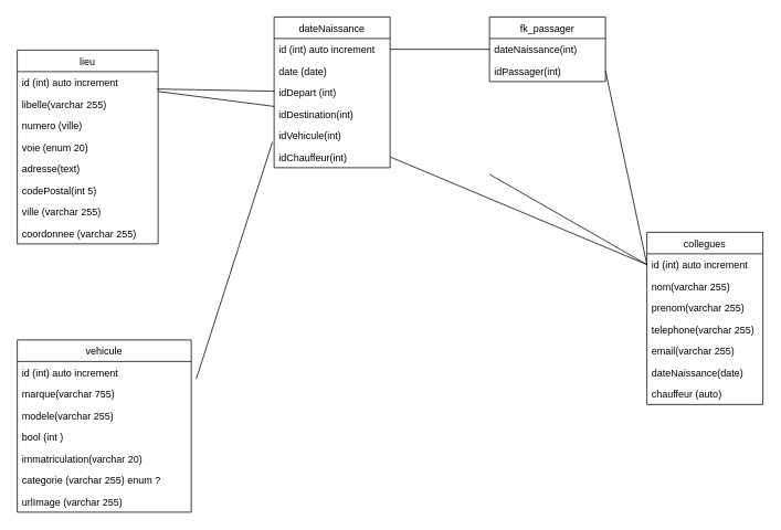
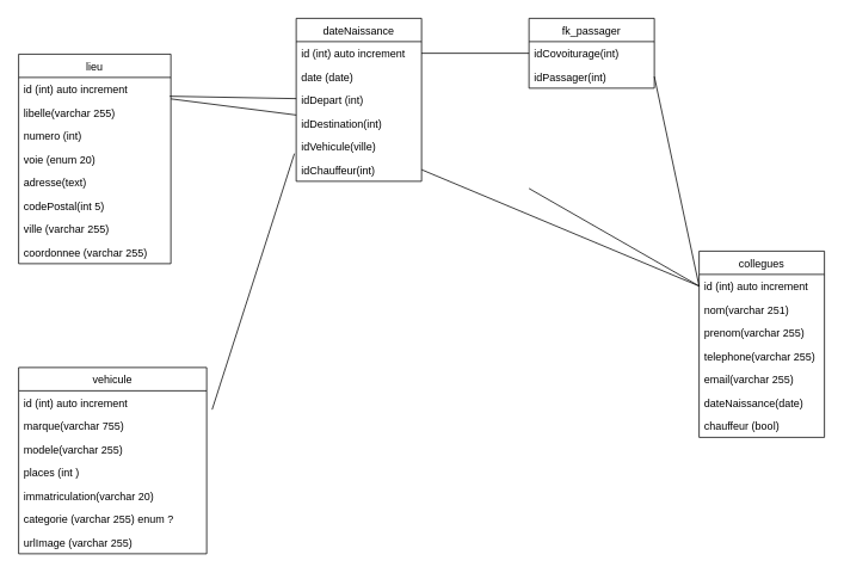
  <mxCell id="0" />
  <mxCell id="1" parent="0" />
  <mxCell id="2" value="dateNaissance" style="swimlane;fontStyle=0;childLayout=stackLayout;horizontal=1;startSize=26;fillColor=none;horizontalStack=0;resizeParent=1;resizeParentMax=0;resizeLast=0;collapsible=1;marginBottom=0;" parent="1" vertex="1"><mxGeometry x="330" y="20" width="140" height="182" as="geometry"><mxRectangle x="60" y="190" width="50" height="26" as="alternateBounds" /></mxGeometry></mxCell>
  <mxCell id="3" value="id (int) auto increment" style="text;strokeColor=none;fillColor=none;align=left;verticalAlign=top;spacingLeft=4;spacingRight=4;overflow=hidden;rotatable=0;points=[[0,0.5],[1,0.5]];portConstraint=eastwest;" parent="2" vertex="1"><mxGeometry y="26" width="140" height="26" as="geometry" /></mxCell>
  <mxCell id="4" value="date (date) " style="text;strokeColor=none;fillColor=none;align=left;verticalAlign=top;spacingLeft=4;spacingRight=4;overflow=hidden;rotatable=0;points=[[0,0.5],[1,0.5]];portConstraint=eastwest;" parent="2" vertex="1"><mxGeometry y="52" width="140" height="26" as="geometry" /></mxCell>
  <mxCell id="5" value="idDepart (int)" style="text;strokeColor=none;fillColor=none;align=left;verticalAlign=top;spacingLeft=4;spacingRight=4;overflow=hidden;rotatable=0;points=[[0,0.5],[1,0.5]];portConstraint=eastwest;" parent="2" vertex="1"><mxGeometry y="78" width="140" height="26" as="geometry" /></mxCell>
  <mxCell id="6" value="idDestination(int)" style="text;strokeColor=none;fillColor=none;align=left;verticalAlign=top;spacingLeft=4;spacingRight=4;overflow=hidden;rotatable=0;points=[[0,0.5],[1,0.5]];portConstraint=eastwest;" parent="2" vertex="1"><mxGeometry y="104" width="140" height="26" as="geometry" /></mxCell>
- <mxCell id="7" value="idVehicule(int)" style="text;strokeColor=none;fillColor=none;align=left;verticalAlign=top;spacingLeft=4;spacingRight=4;overflow=hidden;rotatable=0;points=[[0,0.5],[1,0.5]];portConstraint=eastwest;" vertex="1" parent="2"><mxGeometry y="130" width="140" height="26" as="geometry" /></mxCell>
+ <mxCell id="7" value="idVehicule(ville)" style="text;strokeColor=none;fillColor=none;align=left;verticalAlign=top;spacingLeft=4;spacingRight=4;overflow=hidden;rotatable=0;points=[[0,0.5],[1,0.5]];portConstraint=eastwest;" vertex="1" parent="2"><mxGeometry y="130" width="140" height="26" as="geometry" /></mxCell>
  <mxCell id="8" value="idChauffeur(int)" style="text;strokeColor=none;fillColor=none;align=left;verticalAlign=top;spacingLeft=4;spacingRight=4;overflow=hidden;rotatable=0;points=[[0,0.5],[1,0.5]];portConstraint=eastwest;" parent="2" vertex="1"><mxGeometry y="156" width="140" height="26" as="geometry" /></mxCell>
  <mxCell id="9" value="" style="endArrow=none;html=1;exitX=0.993;exitY=0.808;exitDx=0;exitDy=0;exitPerimeter=0;" parent="1" source="36" target="5" edge="1"><mxGeometry width="50" height="50" relative="1" as="geometry"><mxPoint x="250" y="350" as="sourcePoint" /><mxPoint x="300" y="300" as="targetPoint" /></mxGeometry></mxCell>
  <mxCell id="10" value="" style="endArrow=none;html=1;" parent="1" source="36" target="6" edge="1"><mxGeometry width="50" height="50" relative="1" as="geometry"><mxPoint x="250" y="350" as="sourcePoint" /><mxPoint x="300" y="300" as="targetPoint" /></mxGeometry></mxCell>
  <mxCell id="11" value="" style="endArrow=none;html=1;exitX=1;exitY=0.5;exitDx=0;exitDy=0;entryX=0;entryY=0.5;entryDx=0;entryDy=0;" parent="1" source="3" target="22" edge="1"><mxGeometry width="50" height="50" relative="1" as="geometry"><mxPoint x="360" y="390" as="sourcePoint" /><mxPoint x="410" y="340" as="targetPoint" /></mxGeometry></mxCell>
  <mxCell id="12" value="" style="endArrow=none;html=1;exitX=1;exitY=0.5;exitDx=0;exitDy=0;entryX=0;entryY=0.5;entryDx=0;entryDy=0;" parent="1" source="23" target="14" edge="1"><mxGeometry width="50" height="50" relative="1" as="geometry"><mxPoint x="770" y="280" as="sourcePoint" /><mxPoint x="820" y="230" as="targetPoint" /></mxGeometry></mxCell>
  <mxCell id="13" value="collegues" style="swimlane;fontStyle=0;childLayout=stackLayout;horizontal=1;startSize=26;fillColor=none;horizontalStack=0;resizeParent=1;resizeParentMax=0;resizeLast=0;collapsible=1;marginBottom=0;" parent="1" vertex="1"><mxGeometry x="780" y="280" width="140" height="208" as="geometry"><mxRectangle x="60" y="190" width="50" height="26" as="alternateBounds" /></mxGeometry></mxCell>
  <mxCell id="14" value="id (int) auto increment" style="text;strokeColor=none;fillColor=none;align=left;verticalAlign=top;spacingLeft=4;spacingRight=4;overflow=hidden;rotatable=0;points=[[0,0.5],[1,0.5]];portConstraint=eastwest;" parent="13" vertex="1"><mxGeometry y="26" width="140" height="26" as="geometry" /></mxCell>
- <mxCell id="15" value="nom(varchar 255)" style="text;strokeColor=none;fillColor=none;align=left;verticalAlign=top;spacingLeft=4;spacingRight=4;overflow=hidden;rotatable=0;points=[[0,0.5],[1,0.5]];portConstraint=eastwest;" parent="13" vertex="1"><mxGeometry y="52" width="140" height="26" as="geometry" /></mxCell>
+ <mxCell id="15" value="nom(varchar 251)" style="text;strokeColor=none;fillColor=none;align=left;verticalAlign=top;spacingLeft=4;spacingRight=4;overflow=hidden;rotatable=0;points=[[0,0.5],[1,0.5]];portConstraint=eastwest;" parent="13" vertex="1"><mxGeometry y="52" width="140" height="26" as="geometry" /></mxCell>
  <mxCell id="16" value="prenom(varchar 255)" style="text;strokeColor=none;fillColor=none;align=left;verticalAlign=top;spacingLeft=4;spacingRight=4;overflow=hidden;rotatable=0;points=[[0,0.5],[1,0.5]];portConstraint=eastwest;" parent="13" vertex="1"><mxGeometry y="78" width="140" height="26" as="geometry" /></mxCell>
  <mxCell id="17" value="telephone(varchar 255)" style="text;strokeColor=none;fillColor=none;align=left;verticalAlign=top;spacingLeft=4;spacingRight=4;overflow=hidden;rotatable=0;points=[[0,0.5],[1,0.5]];portConstraint=eastwest;" parent="13" vertex="1"><mxGeometry y="104" width="140" height="26" as="geometry" /></mxCell>
  <mxCell id="18" value="email(varchar 255)" style="text;strokeColor=none;fillColor=none;align=left;verticalAlign=top;spacingLeft=4;spacingRight=4;overflow=hidden;rotatable=0;points=[[0,0.5],[1,0.5]];portConstraint=eastwest;" parent="13" vertex="1"><mxGeometry y="130" width="140" height="26" as="geometry" /></mxCell>
  <mxCell id="19" value="dateNaissance(date)" style="text;strokeColor=none;fillColor=none;align=left;verticalAlign=top;spacingLeft=4;spacingRight=4;overflow=hidden;rotatable=0;points=[[0,0.5],[1,0.5]];portConstraint=eastwest;" parent="13" vertex="1"><mxGeometry y="156" width="140" height="26" as="geometry" /></mxCell>
- <mxCell id="20" value="chauffeur (auto)" style="text;strokeColor=none;fillColor=none;align=left;verticalAlign=top;spacingLeft=4;spacingRight=4;overflow=hidden;rotatable=0;points=[[0,0.5],[1,0.5]];portConstraint=eastwest;" vertex="1" parent="13"><mxGeometry y="182" width="140" height="26" as="geometry" /></mxCell>
+ <mxCell id="20" value="chauffeur (bool)" style="text;strokeColor=none;fillColor=none;align=left;verticalAlign=top;spacingLeft=4;spacingRight=4;overflow=hidden;rotatable=0;points=[[0,0.5],[1,0.5]];portConstraint=eastwest;" vertex="1" parent="13"><mxGeometry y="182" width="140" height="26" as="geometry" /></mxCell>
  <mxCell id="21" value="fk_passager" style="swimlane;fontStyle=0;childLayout=stackLayout;horizontal=1;startSize=26;fillColor=none;horizontalStack=0;resizeParent=1;resizeParentMax=0;resizeLast=0;collapsible=1;marginBottom=0;" parent="1" vertex="1"><mxGeometry x="590" y="20" width="140" height="78" as="geometry"><mxRectangle x="60" y="190" width="50" height="26" as="alternateBounds" /></mxGeometry></mxCell>
- <mxCell id="22" value="dateNaissance(int)" style="text;strokeColor=none;fillColor=none;align=left;verticalAlign=top;spacingLeft=4;spacingRight=4;overflow=hidden;rotatable=0;points=[[0,0.5],[1,0.5]];portConstraint=eastwest;" parent="21" vertex="1"><mxGeometry y="26" width="140" height="26" as="geometry" /></mxCell>
+ <mxCell id="22" value="idCovoiturage(int)" style="text;strokeColor=none;fillColor=none;align=left;verticalAlign=top;spacingLeft=4;spacingRight=4;overflow=hidden;rotatable=0;points=[[0,0.5],[1,0.5]];portConstraint=eastwest;" parent="21" vertex="1"><mxGeometry y="26" width="140" height="26" as="geometry" /></mxCell>
  <mxCell id="23" value="idPassager(int)" style="text;strokeColor=none;fillColor=none;align=left;verticalAlign=top;spacingLeft=4;spacingRight=4;overflow=hidden;rotatable=0;points=[[0,0.5],[1,0.5]];portConstraint=eastwest;" parent="21" vertex="1"><mxGeometry y="52" width="140" height="26" as="geometry" /></mxCell>
  <mxCell id="24" value="" style="endArrow=none;html=1;exitX=1;exitY=0.5;exitDx=0;exitDy=0;entryX=0;entryY=0.5;entryDx=0;entryDy=0;" edge="1" parent="1" target="14"><mxGeometry width="50" height="50" relative="1" as="geometry"><mxPoint x="590" y="210" as="sourcePoint" /><mxPoint x="640" y="418" as="targetPoint" /></mxGeometry></mxCell>
  <mxCell id="25" value="" style="endArrow=none;html=1;exitX=1.029;exitY=0.808;exitDx=0;exitDy=0;entryX=-0.014;entryY=0.808;entryDx=0;entryDy=0;exitPerimeter=0;entryPerimeter=0;" edge="1" parent="1" source="28" target="7"><mxGeometry width="50" height="50" relative="1" as="geometry"><mxPoint x="150" y="350" as="sourcePoint" /><mxPoint x="460" y="454" as="targetPoint" /></mxGeometry></mxCell>
  <mxCell id="26" value="" style="endArrow=none;html=1;exitX=1;exitY=0.5;exitDx=0;exitDy=0;entryX=0;entryY=0.5;entryDx=0;entryDy=0;" edge="1" parent="1" source="8" target="14"><mxGeometry width="50" height="50" relative="1" as="geometry"><mxPoint x="510" y="390" as="sourcePoint" /><mxPoint x="560" y="340" as="targetPoint" /></mxGeometry></mxCell>
  <mxCell id="27" value="vehicule" style="swimlane;fontStyle=0;childLayout=stackLayout;horizontal=1;startSize=26;fillColor=none;horizontalStack=0;resizeParent=1;resizeParentMax=0;resizeLast=0;collapsible=1;marginBottom=0;" vertex="1" parent="1"><mxGeometry x="20" y="410" width="210" height="208" as="geometry"><mxRectangle x="60" y="190" width="50" height="26" as="alternateBounds" /></mxGeometry></mxCell>
  <mxCell id="28" value="id (int) auto increment" style="text;strokeColor=none;fillColor=none;align=left;verticalAlign=top;spacingLeft=4;spacingRight=4;overflow=hidden;rotatable=0;points=[[0,0.5],[1,0.5]];portConstraint=eastwest;" vertex="1" parent="27"><mxGeometry y="26" width="210" height="26" as="geometry" /></mxCell>
  <mxCell id="29" value="marque(varchar 755)" style="text;strokeColor=none;fillColor=none;align=left;verticalAlign=top;spacingLeft=4;spacingRight=4;overflow=hidden;rotatable=0;points=[[0,0.5],[1,0.5]];portConstraint=eastwest;" vertex="1" parent="27"><mxGeometry y="52" width="210" height="26" as="geometry" /></mxCell>
  <mxCell id="30" value="modele(varchar 255)" style="text;strokeColor=none;fillColor=none;align=left;verticalAlign=top;spacingLeft=4;spacingRight=4;overflow=hidden;rotatable=0;points=[[0,0.5],[1,0.5]];portConstraint=eastwest;" vertex="1" parent="27"><mxGeometry y="78" width="210" height="26" as="geometry" /></mxCell>
- <mxCell id="31" value="bool (int )" style="text;strokeColor=none;fillColor=none;align=left;verticalAlign=top;spacingLeft=4;spacingRight=4;overflow=hidden;rotatable=0;points=[[0,0.5],[1,0.5]];portConstraint=eastwest;" vertex="1" parent="27"><mxGeometry y="104" width="210" height="26" as="geometry" /></mxCell>
+ <mxCell id="31" value="places (int )" style="text;strokeColor=none;fillColor=none;align=left;verticalAlign=top;spacingLeft=4;spacingRight=4;overflow=hidden;rotatable=0;points=[[0,0.5],[1,0.5]];portConstraint=eastwest;" vertex="1" parent="27"><mxGeometry y="104" width="210" height="26" as="geometry" /></mxCell>
  <mxCell id="32" value="immatriculation(varchar 20)" style="text;strokeColor=none;fillColor=none;align=left;verticalAlign=top;spacingLeft=4;spacingRight=4;overflow=hidden;rotatable=0;points=[[0,0.5],[1,0.5]];portConstraint=eastwest;" vertex="1" parent="27"><mxGeometry y="130" width="210" height="26" as="geometry" /></mxCell>
  <mxCell id="33" value="categorie (varchar 255) enum ?" style="text;strokeColor=none;fillColor=none;align=left;verticalAlign=top;spacingLeft=4;spacingRight=4;overflow=hidden;rotatable=0;points=[[0,0.5],[1,0.5]];portConstraint=eastwest;" vertex="1" parent="27"><mxGeometry y="156" width="210" height="26" as="geometry" /></mxCell>
  <mxCell id="34" value="urlImage (varchar 255)" style="text;strokeColor=none;fillColor=none;align=left;verticalAlign=top;spacingLeft=4;spacingRight=4;overflow=hidden;rotatable=0;points=[[0,0.5],[1,0.5]];portConstraint=eastwest;" vertex="1" parent="27"><mxGeometry y="182" width="210" height="26" as="geometry" /></mxCell>
  <mxCell id="35" value="lieu" style="swimlane;fontStyle=0;childLayout=stackLayout;horizontal=1;startSize=26;fillColor=none;horizontalStack=0;resizeParent=1;resizeParentMax=0;resizeLast=0;collapsible=1;marginBottom=0;" parent="1" vertex="1"><mxGeometry x="20" y="60" width="170" height="234" as="geometry"><mxRectangle x="60" y="190" width="50" height="26" as="alternateBounds" /></mxGeometry></mxCell>
  <mxCell id="36" value="id (int) auto increment" style="text;strokeColor=none;fillColor=none;align=left;verticalAlign=top;spacingLeft=4;spacingRight=4;overflow=hidden;rotatable=0;points=[[0,0.5],[1,0.5]];portConstraint=eastwest;" parent="35" vertex="1"><mxGeometry y="26" width="170" height="26" as="geometry" /></mxCell>
  <mxCell id="37" value="libelle(varchar 255)" style="text;strokeColor=none;fillColor=none;align=left;verticalAlign=top;spacingLeft=4;spacingRight=4;overflow=hidden;rotatable=0;points=[[0,0.5],[1,0.5]];portConstraint=eastwest;" parent="35" vertex="1"><mxGeometry y="52" width="170" height="26" as="geometry" /></mxCell>
- <mxCell id="38" value="numero (ville)" style="text;strokeColor=none;fillColor=none;align=left;verticalAlign=top;spacingLeft=4;spacingRight=4;overflow=hidden;rotatable=0;points=[[0,0.5],[1,0.5]];portConstraint=eastwest;" parent="35" vertex="1"><mxGeometry y="78" width="170" height="26" as="geometry" /></mxCell>
+ <mxCell id="38" value="numero (int)" style="text;strokeColor=none;fillColor=none;align=left;verticalAlign=top;spacingLeft=4;spacingRight=4;overflow=hidden;rotatable=0;points=[[0,0.5],[1,0.5]];portConstraint=eastwest;" parent="35" vertex="1"><mxGeometry y="78" width="170" height="26" as="geometry" /></mxCell>
  <mxCell id="39" value="voie (enum 20)" style="text;strokeColor=none;fillColor=none;align=left;verticalAlign=top;spacingLeft=4;spacingRight=4;overflow=hidden;rotatable=0;points=[[0,0.5],[1,0.5]];portConstraint=eastwest;" vertex="1" parent="35"><mxGeometry y="104" width="170" height="26" as="geometry" /></mxCell>
  <mxCell id="40" value="adresse(text)" style="text;strokeColor=none;fillColor=none;align=left;verticalAlign=top;spacingLeft=4;spacingRight=4;overflow=hidden;rotatable=0;points=[[0,0.5],[1,0.5]];portConstraint=eastwest;" vertex="1" parent="35"><mxGeometry y="130" width="170" height="26" as="geometry" /></mxCell>
  <mxCell id="41" value="codePostal(int 5)" style="text;strokeColor=none;fillColor=none;align=left;verticalAlign=top;spacingLeft=4;spacingRight=4;overflow=hidden;rotatable=0;points=[[0,0.5],[1,0.5]];portConstraint=eastwest;" vertex="1" parent="35"><mxGeometry y="156" width="170" height="26" as="geometry" /></mxCell>
  <mxCell id="42" value="ville (varchar 255) " style="text;strokeColor=none;fillColor=none;align=left;verticalAlign=top;spacingLeft=4;spacingRight=4;overflow=hidden;rotatable=0;points=[[0,0.5],[1,0.5]];portConstraint=eastwest;" vertex="1" parent="35"><mxGeometry y="182" width="170" height="26" as="geometry" /></mxCell>
  <mxCell id="43" value="coordonnee (varchar 255)" style="text;strokeColor=none;fillColor=none;align=left;verticalAlign=top;spacingLeft=4;spacingRight=4;overflow=hidden;rotatable=0;points=[[0,0.5],[1,0.5]];portConstraint=eastwest;" vertex="1" parent="35"><mxGeometry y="208" width="170" height="26" as="geometry" /></mxCell>
